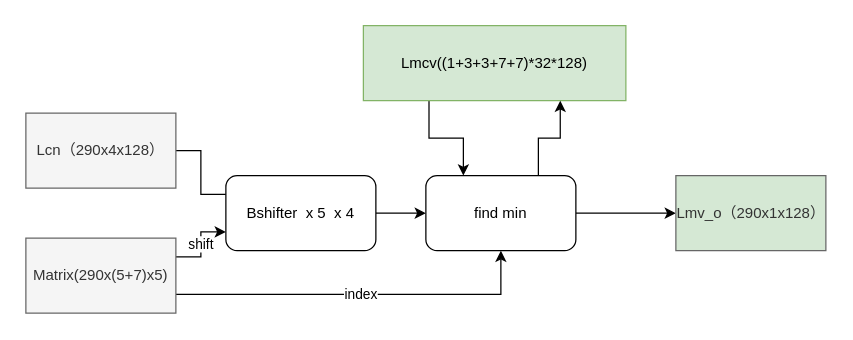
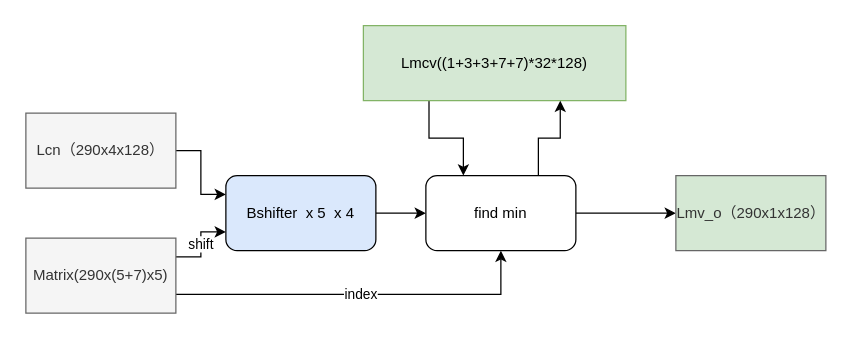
  <mxCell id="0" />
  <mxCell id="1" parent="0" />
- <mxCell id="2" style="edgeStyle=orthogonalEdgeStyle;rounded=0;orthogonalLoop=1;jettySize=auto;html=1;exitX=1;exitY=0.5;exitDx=0;exitDy=0;entryX=0;entryY=0.25;entryDx=0;entryDy=0;endArrow=none;" parent="1" source="3" target="10" edge="1"><mxGeometry relative="1" as="geometry" /></mxCell>
+ <mxCell id="2" style="edgeStyle=orthogonalEdgeStyle;rounded=0;orthogonalLoop=1;jettySize=auto;html=1;exitX=1;exitY=0.5;exitDx=0;exitDy=0;entryX=0;entryY=0.25;entryDx=0;entryDy=0;" parent="1" source="3" target="10" edge="1"><mxGeometry relative="1" as="geometry" /></mxCell>
  <mxCell id="3" value="Lcn（290x4x128）" style="rounded=0;whiteSpace=wrap;html=1;fillColor=#f5f5f5;strokeColor=#666666;fontColor=#333333;" parent="1" vertex="1"><mxGeometry x="20" y="90" width="120" height="60" as="geometry" /></mxCell>
  <mxCell id="4" value="shift" style="edgeStyle=orthogonalEdgeStyle;rounded=0;orthogonalLoop=1;jettySize=auto;html=1;exitX=1;exitY=0.25;exitDx=0;exitDy=0;entryX=0;entryY=0.75;entryDx=0;entryDy=0;" parent="1" source="6" target="10" edge="1"><mxGeometry relative="1" as="geometry" /></mxCell>
  <mxCell id="5" value="index" style="edgeStyle=orthogonalEdgeStyle;rounded=0;orthogonalLoop=1;jettySize=auto;html=1;exitX=1;exitY=0.75;exitDx=0;exitDy=0;entryX=0.5;entryY=1;entryDx=0;entryDy=0;" parent="1" source="6" target="13" edge="1"><mxGeometry relative="1" as="geometry" /></mxCell>
  <mxCell id="6" value="Matrix(290x(5+7)x5)" style="rounded=0;whiteSpace=wrap;html=1;fillColor=#f5f5f5;strokeColor=#666666;fontColor=#333333;" parent="1" vertex="1"><mxGeometry x="20" y="190" width="120" height="60" as="geometry" /></mxCell>
  <mxCell id="7" style="edgeStyle=orthogonalEdgeStyle;rounded=0;orthogonalLoop=1;jettySize=auto;html=1;exitX=0.25;exitY=1;exitDx=0;exitDy=0;entryX=0.25;entryY=0;entryDx=0;entryDy=0;" parent="1" source="8" target="13" edge="1"><mxGeometry relative="1" as="geometry" /></mxCell>
  <mxCell id="8" value="Lmcv((1+3+3+7+7)*32*128)" style="rounded=0;whiteSpace=wrap;html=1;fillColor=#d5e8d4;strokeColor=#82b366;" parent="1" vertex="1"><mxGeometry x="290" y="20" width="210" height="60" as="geometry" /></mxCell>
  <mxCell id="9" style="edgeStyle=orthogonalEdgeStyle;rounded=0;orthogonalLoop=1;jettySize=auto;html=1;exitX=1;exitY=0.5;exitDx=0;exitDy=0;" parent="1" source="10" target="13" edge="1"><mxGeometry relative="1" as="geometry" /></mxCell>
- <mxCell id="10" value="Bshifter&amp;nbsp; x 5&amp;nbsp; x 4" style="rounded=1;whiteSpace=wrap;html=1;" parent="1" vertex="1"><mxGeometry x="180" y="140" width="120" height="60" as="geometry" /></mxCell>
+ <mxCell id="10" value="Bshifter&amp;nbsp; x 5&amp;nbsp; x 4" style="rounded=1;whiteSpace=wrap;html=1;fillColor=#dae8fc;" parent="1" vertex="1"><mxGeometry x="180" y="140" width="120" height="60" as="geometry" /></mxCell>
  <mxCell id="11" style="edgeStyle=orthogonalEdgeStyle;rounded=0;orthogonalLoop=1;jettySize=auto;html=1;exitX=0.75;exitY=0;exitDx=0;exitDy=0;entryX=0.75;entryY=1;entryDx=0;entryDy=0;" parent="1" source="13" target="8" edge="1"><mxGeometry relative="1" as="geometry" /></mxCell>
  <mxCell id="12" style="edgeStyle=orthogonalEdgeStyle;rounded=0;orthogonalLoop=1;jettySize=auto;html=1;exitX=1;exitY=0.5;exitDx=0;exitDy=0;entryX=0;entryY=0.5;entryDx=0;entryDy=0;" parent="1" source="13" target="14" edge="1"><mxGeometry relative="1" as="geometry" /></mxCell>
  <mxCell id="13" value="find min" style="rounded=1;whiteSpace=wrap;html=1;" parent="1" vertex="1"><mxGeometry x="340" y="140" width="120" height="60" as="geometry" /></mxCell>
  <mxCell id="14" value="Lmv_o（290x1x128）" style="rounded=0;whiteSpace=wrap;html=1;fillColor=#d5e8d4;strokeColor=#666666;fontColor=#333333;" parent="1" vertex="1"><mxGeometry x="540" y="140" width="120" height="60" as="geometry" /></mxCell>
